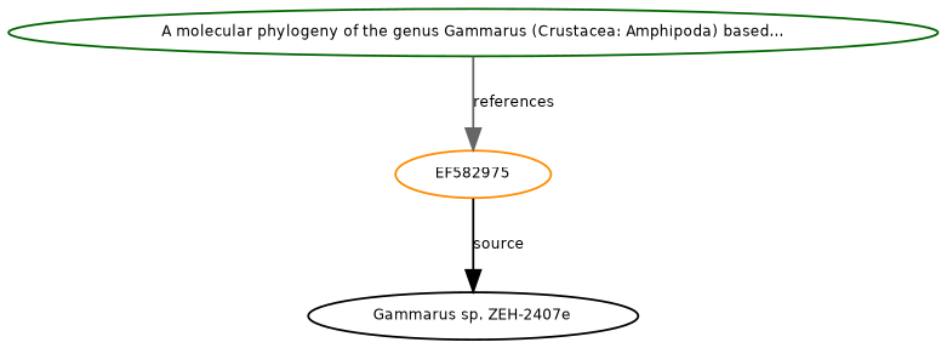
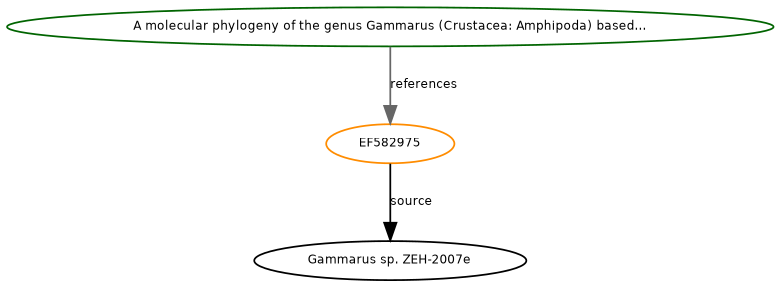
  digraph {
    node [fontname=Helvetica fontsize=7]
    edge [fontname=Helvetica fontsize=7]
    n1 [height=0.27433100247 label=EF582975 width=0.27433100247 color=darkorange]
-   n2 [height=0.27433100247 label="Gammarus sp. ZEH-2407e" width=0.27433100247 color=black]
+   n2 [height=0.27433100247 label="Gammarus sp. ZEH-2007e" width=0.27433100247 color=black]
    n3 [height=0.27433100247 label="A molecular phylogeny of the genus Gammarus (Crustacea: Amphipoda) based..." width=0.27433100247 color=darkgreen]
    n1 -> n2 [label=source color=black]
    n3 -> n1 [label=references color=gray40]
  }
